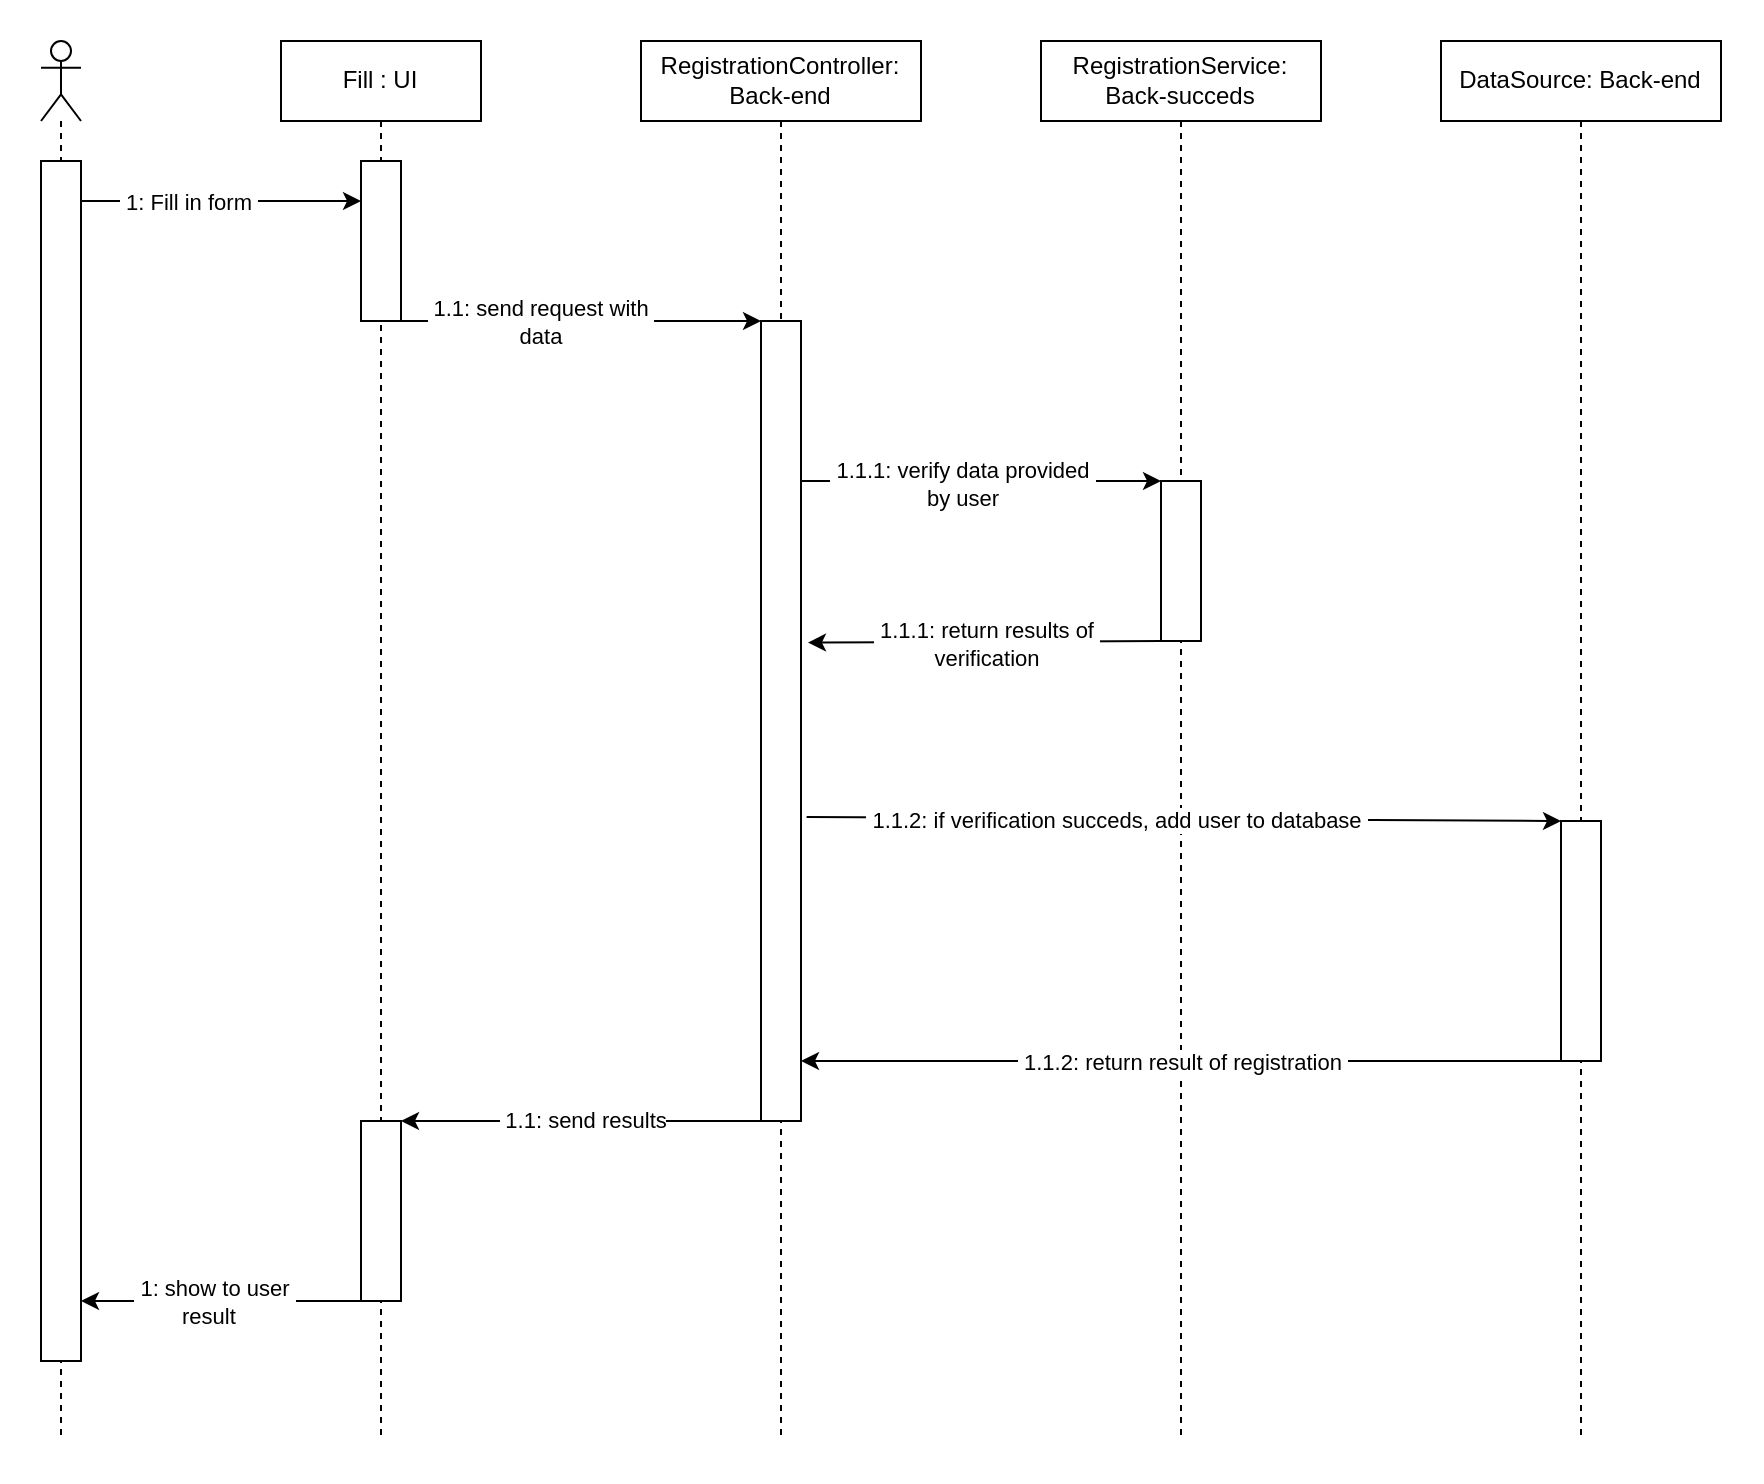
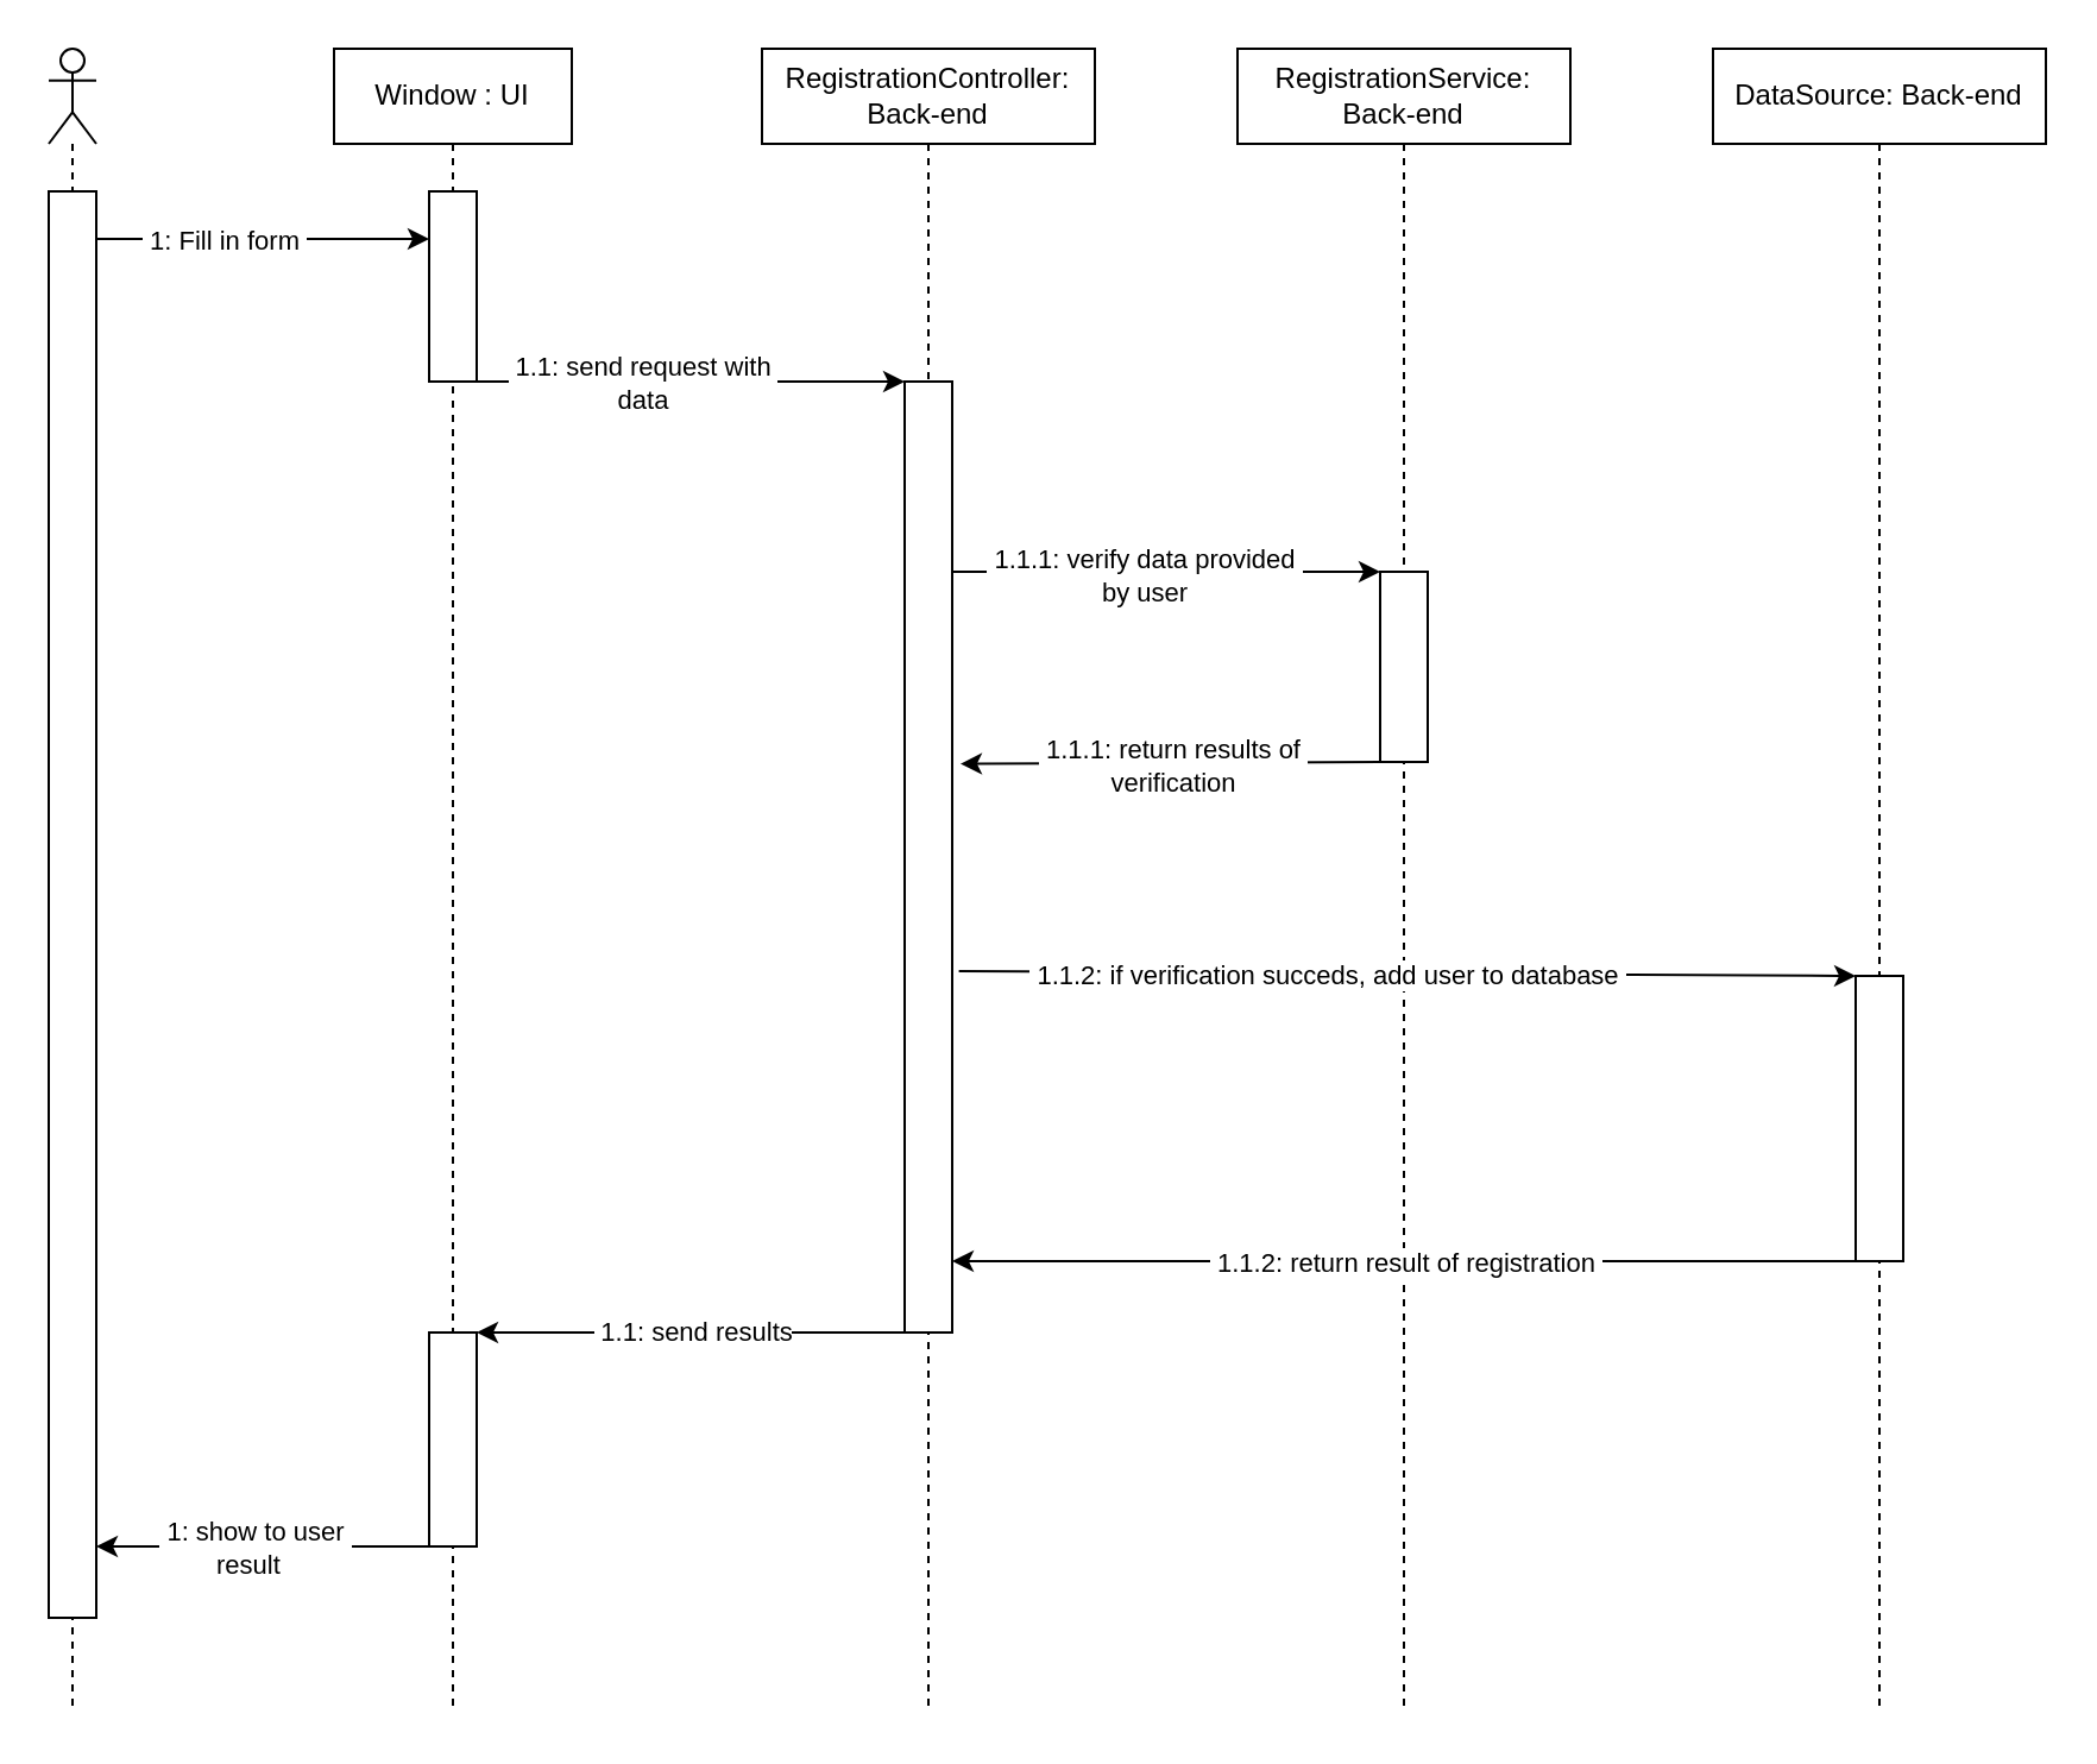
  <mxCell id="0" />
  <mxCell id="1" parent="0" />
  <mxCell id="2" value="" style="shape=umlLifeline;participant=umlActor;perimeter=lifelinePerimeter;whiteSpace=wrap;html=1;container=1;collapsible=0;recursiveResize=0;verticalAlign=top;spacingTop=36;outlineConnect=0;" parent="1" vertex="1"><mxGeometry x="20" y="20" width="20" height="700" as="geometry" /></mxCell>
  <mxCell id="3" value="" style="rounded=0;whiteSpace=wrap;html=1;" parent="2" vertex="1"><mxGeometry y="60" width="20" height="600" as="geometry" /></mxCell>
- <mxCell id="4" value="Fill : UI" style="shape=umlLifeline;perimeter=lifelinePerimeter;whiteSpace=wrap;html=1;container=1;collapsible=0;recursiveResize=0;outlineConnect=0;" parent="1" vertex="1"><mxGeometry x="140" y="20" width="100" height="700" as="geometry" /></mxCell>
+ <mxCell id="4" value="Window : UI" style="shape=umlLifeline;perimeter=lifelinePerimeter;whiteSpace=wrap;html=1;container=1;collapsible=0;recursiveResize=0;outlineConnect=0;" parent="1" vertex="1"><mxGeometry x="140" y="20" width="100" height="700" as="geometry" /></mxCell>
  <mxCell id="5" value="" style="rounded=0;whiteSpace=wrap;html=1;" parent="4" vertex="1"><mxGeometry x="40" y="60" width="20" height="80" as="geometry" /></mxCell>
  <mxCell id="6" value="" style="rounded=0;whiteSpace=wrap;html=1;" parent="4" vertex="1"><mxGeometry x="40" y="540" width="20" height="90" as="geometry" /></mxCell>
  <mxCell id="7" value="RegistrationController: Back-end" style="shape=umlLifeline;perimeter=lifelinePerimeter;whiteSpace=wrap;html=1;container=1;collapsible=0;recursiveResize=0;outlineConnect=0;" parent="1" vertex="1"><mxGeometry x="320" y="20" width="140" height="700" as="geometry" /></mxCell>
  <mxCell id="8" value="" style="rounded=0;whiteSpace=wrap;html=1;" parent="7" vertex="1"><mxGeometry x="60" y="140" width="20" height="400" as="geometry" /></mxCell>
- <mxCell id="9" value="RegistrationService: Back-succeds" style="shape=umlLifeline;perimeter=lifelinePerimeter;whiteSpace=wrap;html=1;container=1;collapsible=0;recursiveResize=0;outlineConnect=0;" parent="1" vertex="1"><mxGeometry x="520" y="20" width="140" height="700" as="geometry" /></mxCell>
+ <mxCell id="9" value="RegistrationService: Back-end" style="shape=umlLifeline;perimeter=lifelinePerimeter;whiteSpace=wrap;html=1;container=1;collapsible=0;recursiveResize=0;outlineConnect=0;" parent="1" vertex="1"><mxGeometry x="520" y="20" width="140" height="700" as="geometry" /></mxCell>
  <mxCell id="10" value="" style="rounded=0;whiteSpace=wrap;html=1;" parent="9" vertex="1"><mxGeometry x="60" y="220" width="20" height="80" as="geometry" /></mxCell>
  <mxCell id="11" value="DataSource: Back-end" style="shape=umlLifeline;perimeter=lifelinePerimeter;whiteSpace=wrap;html=1;container=1;collapsible=0;recursiveResize=0;outlineConnect=0;" parent="1" vertex="1"><mxGeometry x="720" y="20" width="140" height="700" as="geometry" /></mxCell>
  <mxCell id="12" value="" style="rounded=0;whiteSpace=wrap;html=1;" parent="11" vertex="1"><mxGeometry x="60" y="390" width="20" height="120" as="geometry" /></mxCell>
  <mxCell id="13" value="" style="endArrow=classic;html=1;rounded=0;entryX=0;entryY=0.25;entryDx=0;entryDy=0;" parent="1" target="5" edge="1"><mxGeometry width="50" height="50" relative="1" as="geometry"><mxPoint x="40" y="100" as="sourcePoint" /><mxPoint x="10" y="-30" as="targetPoint" /></mxGeometry></mxCell>
  <mxCell id="14" value="&amp;nbsp;1: Fill in form&amp;nbsp;" style="edgeLabel;html=1;align=center;verticalAlign=middle;resizable=0;points=[];" parent="13" vertex="1" connectable="0"><mxGeometry x="-0.236" relative="1" as="geometry"><mxPoint as="offset" /></mxGeometry></mxCell>
  <mxCell id="15" value="" style="endArrow=classic;html=1;rounded=0;entryX=0;entryY=0;entryDx=0;entryDy=0;exitX=1;exitY=1;exitDx=0;exitDy=0;" parent="1" source="5" edge="1"><mxGeometry width="50" height="50" relative="1" as="geometry"><mxPoint x="270" y="240" as="sourcePoint" /><mxPoint x="380" y="160" as="targetPoint" /></mxGeometry></mxCell>
  <mxCell id="16" value="&amp;nbsp;1.1: send request with&amp;nbsp;&lt;br&gt;data" style="edgeLabel;html=1;align=center;verticalAlign=middle;resizable=0;points=[];" parent="15" vertex="1" connectable="0"><mxGeometry x="-0.236" relative="1" as="geometry"><mxPoint as="offset" /></mxGeometry></mxCell>
  <mxCell id="17" value="" style="endArrow=classic;html=1;rounded=0;exitX=0;exitY=1;exitDx=0;exitDy=0;entryX=1.174;entryY=0.402;entryDx=0;entryDy=0;entryPerimeter=0;" parent="1" source="10" target="8" edge="1"><mxGeometry width="50" height="50" relative="1" as="geometry"><mxPoint x="500" y="500" as="sourcePoint" /><mxPoint x="410" y="320" as="targetPoint" /></mxGeometry></mxCell>
  <mxCell id="18" value="&amp;nbsp;1.1.1: return results of&amp;nbsp;&lt;br&gt;verification" style="edgeLabel;html=1;align=center;verticalAlign=middle;resizable=0;points=[];" parent="17" vertex="1" connectable="0"><mxGeometry x="-0.236" relative="1" as="geometry"><mxPoint x="-21" y="1" as="offset" /></mxGeometry></mxCell>
  <mxCell id="19" value="" style="endArrow=classic;html=1;rounded=0;exitX=1;exitY=1;exitDx=0;exitDy=0;entryX=0;entryY=0;entryDx=0;entryDy=0;" parent="1" target="10" edge="1"><mxGeometry width="50" height="50" relative="1" as="geometry"><mxPoint x="400" y="240" as="sourcePoint" /><mxPoint x="490" y="260" as="targetPoint" /></mxGeometry></mxCell>
  <mxCell id="20" value="&amp;nbsp;1.1.1: verify data provided&amp;nbsp;&lt;br&gt;by user" style="edgeLabel;html=1;align=center;verticalAlign=middle;resizable=0;points=[];" parent="19" vertex="1" connectable="0"><mxGeometry x="-0.236" relative="1" as="geometry"><mxPoint x="11" y="1" as="offset" /></mxGeometry></mxCell>
  <mxCell id="21" value="" style="endArrow=classic;html=1;rounded=0;entryX=0;entryY=0;entryDx=0;entryDy=0;exitX=1.14;exitY=0.62;exitDx=0;exitDy=0;exitPerimeter=0;" parent="1" source="8" target="12" edge="1"><mxGeometry width="50" height="50" relative="1" as="geometry"><mxPoint x="400" y="560" as="sourcePoint" /><mxPoint x="580" y="560" as="targetPoint" /></mxGeometry></mxCell>
  <mxCell id="22" value="&amp;nbsp;1.1.2: if verification succeds, add user to database&amp;nbsp;" style="edgeLabel;html=1;align=center;verticalAlign=middle;resizable=0;points=[];" parent="21" vertex="1" connectable="0"><mxGeometry x="-0.236" relative="1" as="geometry"><mxPoint x="11" y="1" as="offset" /></mxGeometry></mxCell>
  <mxCell id="23" value="" style="endArrow=classic;html=1;rounded=0;entryX=1;entryY=0;entryDx=0;entryDy=0;exitX=0;exitY=1;exitDx=0;exitDy=0;" parent="1" source="12" edge="1"><mxGeometry width="50" height="50" relative="1" as="geometry"><mxPoint x="410" y="420" as="sourcePoint" /><mxPoint x="400" y="530" as="targetPoint" /></mxGeometry></mxCell>
  <mxCell id="24" value="&amp;nbsp;1.1.2: return result of registration&amp;nbsp;" style="edgeLabel;html=1;align=center;verticalAlign=middle;resizable=0;points=[];" parent="23" vertex="1" connectable="0"><mxGeometry x="-0.236" relative="1" as="geometry"><mxPoint x="-45" as="offset" /></mxGeometry></mxCell>
  <mxCell id="25" value="" style="endArrow=classic;html=1;rounded=0;entryX=1;entryY=0;entryDx=0;entryDy=0;exitX=0;exitY=1;exitDx=0;exitDy=0;" parent="1" source="8" target="6" edge="1"><mxGeometry width="50" height="50" relative="1" as="geometry"><mxPoint x="790" y="540" as="sourcePoint" /><mxPoint x="410" y="540" as="targetPoint" /></mxGeometry></mxCell>
  <mxCell id="26" value="&amp;nbsp;1.1: send results" style="edgeLabel;html=1;align=center;verticalAlign=middle;resizable=0;points=[];" parent="25" vertex="1" connectable="0"><mxGeometry x="-0.236" relative="1" as="geometry"><mxPoint x="-21" as="offset" /></mxGeometry></mxCell>
  <mxCell id="27" value="" style="endArrow=classic;html=1;rounded=0;entryX=1;entryY=0;entryDx=0;entryDy=0;exitX=0;exitY=1;exitDx=0;exitDy=0;" parent="1" source="6" edge="1"><mxGeometry width="50" height="50" relative="1" as="geometry"><mxPoint x="130" y="590" as="sourcePoint" /><mxPoint x="40" y="650" as="targetPoint" /></mxGeometry></mxCell>
  <mxCell id="28" value="&amp;nbsp;1: show to user&amp;nbsp;&lt;br&gt;result&amp;nbsp;&amp;nbsp;" style="edgeLabel;html=1;align=center;verticalAlign=middle;resizable=0;points=[];" parent="27" vertex="1" connectable="0"><mxGeometry x="-0.236" relative="1" as="geometry"><mxPoint x="-21" as="offset" /></mxGeometry></mxCell>
